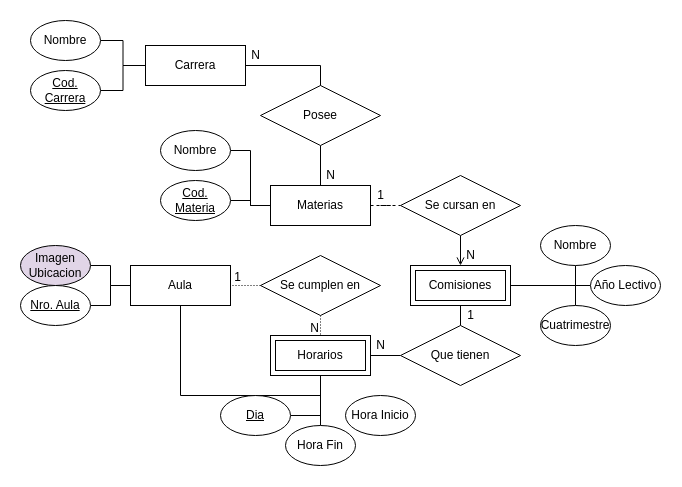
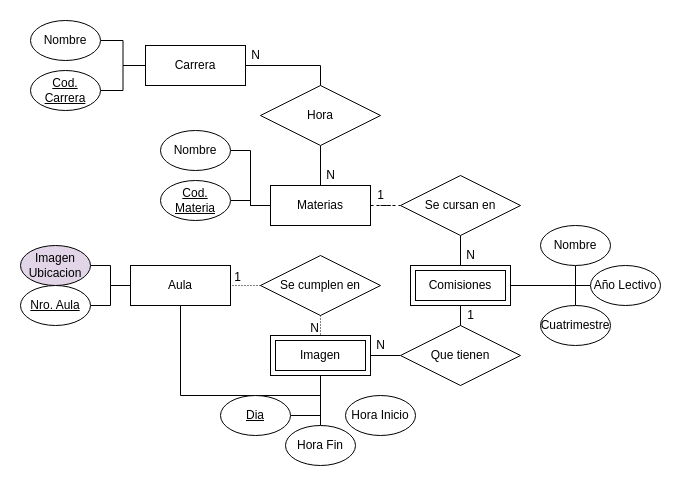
  <mxCell id="0" />
  <mxCell id="1" parent="0" />
  <mxCell id="2" style="edgeStyle=orthogonalEdgeStyle;rounded=0;orthogonalLoop=1;jettySize=auto;html=1;exitX=0.5;exitY=1;exitDx=0;exitDy=0;endArrow=none;endFill=0;" edge="1" parent="1" source="3" target="7"><mxGeometry relative="1" as="geometry" /></mxCell>
- <mxCell id="3" value="Posee" style="shape=rhombus;perimeter=rhombusPerimeter;whiteSpace=wrap;html=1;align=center;" vertex="1" parent="1"><mxGeometry x="260" y="85" width="120" height="60" as="geometry" /></mxCell>
+ <mxCell id="3" value="Hora" style="shape=rhombus;perimeter=rhombusPerimeter;whiteSpace=wrap;html=1;align=center;" vertex="1" parent="1"><mxGeometry x="260" y="85" width="120" height="60" as="geometry" /></mxCell>
  <mxCell id="4" style="edgeStyle=orthogonalEdgeStyle;rounded=0;orthogonalLoop=1;jettySize=auto;html=1;exitX=0;exitY=0.5;exitDx=0;exitDy=0;entryX=1;entryY=0.5;entryDx=0;entryDy=0;endArrow=none;endFill=0;" edge="1" parent="1" source="7" target="17"><mxGeometry relative="1" as="geometry" /></mxCell>
  <mxCell id="5" style="edgeStyle=orthogonalEdgeStyle;rounded=0;orthogonalLoop=1;jettySize=auto;html=1;exitX=0;exitY=0.5;exitDx=0;exitDy=0;endArrow=none;endFill=0;" edge="1" parent="1" source="7" target="16"><mxGeometry relative="1" as="geometry" /></mxCell>
  <mxCell id="6" style="edgeStyle=orthogonalEdgeStyle;rounded=0;orthogonalLoop=1;jettySize=auto;html=1;exitX=1;exitY=0.5;exitDx=0;exitDy=0;endArrow=none;endFill=0;dashed=1;" edge="1" parent="1" source="7" target="28"><mxGeometry relative="1" as="geometry" /></mxCell>
  <mxCell id="7" value="Materias" style="whiteSpace=wrap;html=1;align=center;" vertex="1" parent="1"><mxGeometry x="270" y="185" width="100" height="40" as="geometry" /></mxCell>
  <mxCell id="8" style="edgeStyle=orthogonalEdgeStyle;rounded=0;orthogonalLoop=1;jettySize=auto;html=1;exitX=1;exitY=0.5;exitDx=0;exitDy=0;entryX=0.5;entryY=0;entryDx=0;entryDy=0;endArrow=none;endFill=0;" edge="1" parent="1" source="11" target="3"><mxGeometry relative="1" as="geometry" /></mxCell>
  <mxCell id="9" style="edgeStyle=orthogonalEdgeStyle;rounded=0;orthogonalLoop=1;jettySize=auto;html=1;exitX=0;exitY=0.5;exitDx=0;exitDy=0;entryX=1;entryY=0.5;entryDx=0;entryDy=0;endArrow=none;endFill=0;" edge="1" parent="1" source="11" target="14"><mxGeometry relative="1" as="geometry" /></mxCell>
  <mxCell id="10" style="edgeStyle=orthogonalEdgeStyle;rounded=0;orthogonalLoop=1;jettySize=auto;html=1;exitX=0;exitY=0.5;exitDx=0;exitDy=0;entryX=1;entryY=0.5;entryDx=0;entryDy=0;endArrow=none;endFill=0;" edge="1" parent="1" source="11" target="15"><mxGeometry relative="1" as="geometry" /></mxCell>
  <mxCell id="11" value="Carrera" style="whiteSpace=wrap;html=1;align=center;" vertex="1" parent="1"><mxGeometry x="145" y="45" width="100" height="40" as="geometry" /></mxCell>
  <mxCell id="12" value="N" style="text;html=1;align=center;verticalAlign=middle;resizable=0;points=[];autosize=1;" vertex="1" parent="1"><mxGeometry x="245" y="45" width="20" height="20" as="geometry" /></mxCell>
  <mxCell id="13" value="N" style="text;html=1;align=center;verticalAlign=middle;resizable=0;points=[];autosize=1;" vertex="1" parent="1"><mxGeometry x="320" y="165" width="20" height="20" as="geometry" /></mxCell>
  <mxCell id="14" value="Nombre" style="ellipse;whiteSpace=wrap;html=1;align=center;" vertex="1" parent="1"><mxGeometry x="30" y="20" width="70" height="40" as="geometry" /></mxCell>
  <mxCell id="15" value="Cod. Carrera" style="ellipse;whiteSpace=wrap;html=1;align=center;fontStyle=4;" vertex="1" parent="1"><mxGeometry x="30" y="70" width="70" height="40" as="geometry" /></mxCell>
  <mxCell id="16" value="Cod. Materia" style="ellipse;whiteSpace=wrap;html=1;align=center;fontStyle=4;" vertex="1" parent="1"><mxGeometry x="160" y="180" width="70" height="40" as="geometry" /></mxCell>
  <mxCell id="17" value="Nombre" style="ellipse;whiteSpace=wrap;html=1;align=center;" vertex="1" parent="1"><mxGeometry x="160" y="130" width="70" height="40" as="geometry" /></mxCell>
  <mxCell id="18" style="edgeStyle=orthogonalEdgeStyle;rounded=0;orthogonalLoop=1;jettySize=auto;html=1;exitX=0.5;exitY=1;exitDx=0;exitDy=0;entryX=0.5;entryY=0;entryDx=0;entryDy=0;endArrow=none;endFill=0;" edge="1" parent="1" source="21" target="40"><mxGeometry relative="1" as="geometry" /></mxCell>
  <mxCell id="19" style="edgeStyle=orthogonalEdgeStyle;rounded=0;orthogonalLoop=1;jettySize=auto;html=1;exitX=1;exitY=0.5;exitDx=0;exitDy=0;entryX=0.5;entryY=1;entryDx=0;entryDy=0;endArrow=none;endFill=0;" edge="1" parent="1" source="21" target="41"><mxGeometry relative="1" as="geometry" /></mxCell>
  <mxCell id="20" style="edgeStyle=orthogonalEdgeStyle;rounded=0;orthogonalLoop=1;jettySize=auto;html=1;exitX=1;exitY=0.5;exitDx=0;exitDy=0;entryX=0.5;entryY=0;entryDx=0;entryDy=0;endArrow=none;endFill=0;" edge="1" parent="1" source="21" target="42"><mxGeometry relative="1" as="geometry" /></mxCell>
  <mxCell id="21" value="Comisiones" style="shape=ext;margin=3;double=1;whiteSpace=wrap;html=1;align=center;" vertex="1" parent="1"><mxGeometry x="410" y="265" width="100" height="40" as="geometry" /></mxCell>
  <mxCell id="22" style="edgeStyle=orthogonalEdgeStyle;rounded=0;orthogonalLoop=1;jettySize=auto;html=1;exitX=0;exitY=0.5;exitDx=0;exitDy=0;entryX=1;entryY=0.5;entryDx=0;entryDy=0;endArrow=none;endFill=0;" edge="1" parent="1" source="24" target="26"><mxGeometry relative="1" as="geometry" /></mxCell>
  <mxCell id="23" style="edgeStyle=orthogonalEdgeStyle;rounded=0;orthogonalLoop=1;jettySize=auto;html=1;exitX=0;exitY=0.5;exitDx=0;exitDy=0;entryX=1;entryY=0.5;entryDx=0;entryDy=0;endArrow=none;endFill=0;" edge="1" parent="1" source="24" target="25"><mxGeometry relative="1" as="geometry" /></mxCell>
  <mxCell id="24" value="Aula" style="whiteSpace=wrap;html=1;align=center;" vertex="1" parent="1"><mxGeometry x="130" y="265" width="100" height="40" as="geometry" /></mxCell>
  <mxCell id="25" value="Nro. Aula" style="ellipse;whiteSpace=wrap;html=1;align=center;fontStyle=4;" vertex="1" parent="1"><mxGeometry x="20" y="285" width="70" height="40" as="geometry" /></mxCell>
  <mxCell id="26" value="Imagen Ubicacion" style="ellipse;whiteSpace=wrap;html=1;align=center;fillColor=#e1d5e7;" vertex="1" parent="1"><mxGeometry x="20" y="245" width="70" height="40" as="geometry" /></mxCell>
- <mxCell id="27" style="edgeStyle=orthogonalEdgeStyle;rounded=0;orthogonalLoop=1;jettySize=auto;html=1;exitX=0.5;exitY=1;exitDx=0;exitDy=0;entryX=0.5;entryY=0;entryDx=0;entryDy=0;endArrow=open;endFill=0;" edge="1" parent="1" source="28" target="21"><mxGeometry relative="1" as="geometry" /></mxCell>
+ <mxCell id="27" style="edgeStyle=orthogonalEdgeStyle;rounded=0;orthogonalLoop=1;jettySize=auto;html=1;exitX=0.5;exitY=1;exitDx=0;exitDy=0;entryX=0.5;entryY=0;entryDx=0;entryDy=0;endArrow=none;endFill=0;" edge="1" parent="1" source="28" target="21"><mxGeometry relative="1" as="geometry" /></mxCell>
  <mxCell id="28" value="Se cursan en" style="shape=rhombus;perimeter=rhombusPerimeter;whiteSpace=wrap;html=1;align=center;" vertex="1" parent="1"><mxGeometry x="400" y="175" width="120" height="60" as="geometry" /></mxCell>
  <mxCell id="29" value="1" style="text;html=1;align=center;verticalAlign=middle;resizable=0;points=[];autosize=1;" vertex="1" parent="1"><mxGeometry x="370" y="185" width="20" height="20" as="geometry" /></mxCell>
  <mxCell id="30" value="N" style="text;html=1;align=center;verticalAlign=middle;resizable=0;points=[];autosize=1;" vertex="1" parent="1"><mxGeometry x="460" y="245" width="20" height="20" as="geometry" /></mxCell>
  <mxCell id="31" style="edgeStyle=orthogonalEdgeStyle;rounded=0;orthogonalLoop=1;jettySize=auto;html=1;exitX=0.5;exitY=1;exitDx=0;exitDy=0;endArrow=none;endFill=0;" edge="1" parent="1" source="34" target="46"><mxGeometry relative="1" as="geometry" /></mxCell>
  <mxCell id="32" style="edgeStyle=orthogonalEdgeStyle;rounded=0;orthogonalLoop=1;jettySize=auto;html=1;exitX=0.5;exitY=1;exitDx=0;exitDy=0;entryX=1;entryY=0.5;entryDx=0;entryDy=0;endArrow=none;endFill=0;" edge="1" parent="1" source="34" target="45"><mxGeometry relative="1" as="geometry" /></mxCell>
  <mxCell id="33" style="edgeStyle=orthogonalEdgeStyle;rounded=0;orthogonalLoop=1;jettySize=auto;html=1;exitX=0.5;exitY=1;exitDx=0;exitDy=0;endArrow=none;endFill=0;" edge="1" parent="1" source="34" target="24"><mxGeometry relative="1" as="geometry" /></mxCell>
- <mxCell id="34" value="Horarios" style="shape=ext;margin=3;double=1;whiteSpace=wrap;html=1;align=center;" vertex="1" parent="1"><mxGeometry x="270" y="335" width="100" height="40" as="geometry" /></mxCell>
+ <mxCell id="34" value="Imagen" style="shape=ext;margin=3;double=1;whiteSpace=wrap;html=1;align=center;" vertex="1" parent="1"><mxGeometry x="270" y="335" width="100" height="40" as="geometry" /></mxCell>
  <mxCell id="35" value="" style="endArrow=none;html=1;rounded=0;dashed=1;dashPattern=1 2;exitX=0.5;exitY=1;exitDx=0;exitDy=0;entryX=0.5;entryY=0;entryDx=0;entryDy=0;edgeStyle=orthogonalEdgeStyle;" edge="1" parent="1" source="48" target="34"><mxGeometry relative="1" as="geometry"><mxPoint x="140" y="385" as="sourcePoint" /><mxPoint x="300" y="385" as="targetPoint" /></mxGeometry></mxCell>
  <mxCell id="36" value="N" style="resizable=0;html=1;align=right;verticalAlign=bottom;" connectable="0" vertex="1" parent="35"><mxGeometry x="1" relative="1" as="geometry"><mxPoint x="-1" y="1" as="offset" /></mxGeometry></mxCell>
  <mxCell id="37" value="N" style="text;html=1;align=center;verticalAlign=middle;resizable=0;points=[];autosize=1;" vertex="1" parent="1"><mxGeometry x="370" y="335" width="20" height="20" as="geometry" /></mxCell>
  <mxCell id="38" value="1" style="text;html=1;align=center;verticalAlign=middle;resizable=0;points=[];autosize=1;" vertex="1" parent="1"><mxGeometry x="460" y="305" width="20" height="20" as="geometry" /></mxCell>
  <mxCell id="39" style="edgeStyle=orthogonalEdgeStyle;rounded=0;orthogonalLoop=1;jettySize=auto;html=1;exitX=0;exitY=0.5;exitDx=0;exitDy=0;entryX=1;entryY=0.5;entryDx=0;entryDy=0;endArrow=none;endFill=0;" edge="1" parent="1" source="40" target="34"><mxGeometry relative="1" as="geometry" /></mxCell>
  <mxCell id="40" value="Que tienen" style="shape=rhombus;perimeter=rhombusPerimeter;whiteSpace=wrap;html=1;align=center;" vertex="1" parent="1"><mxGeometry x="400" y="325" width="120" height="60" as="geometry" /></mxCell>
  <mxCell id="41" value="Nombre" style="ellipse;whiteSpace=wrap;html=1;align=center;" vertex="1" parent="1"><mxGeometry x="540" y="225" width="70" height="40" as="geometry" /></mxCell>
  <mxCell id="42" value="Cuatrimestre" style="ellipse;whiteSpace=wrap;html=1;align=center;" vertex="1" parent="1"><mxGeometry x="540" y="305" width="70" height="40" as="geometry" /></mxCell>
  <mxCell id="43" value="" style="edgeStyle=orthogonalEdgeStyle;rounded=0;orthogonalLoop=1;jettySize=auto;html=1;endArrow=none;endFill=0;" edge="1" parent="1" source="44" target="21"><mxGeometry relative="1" as="geometry" /></mxCell>
  <mxCell id="44" value="Año Lectivo" style="ellipse;whiteSpace=wrap;html=1;align=center;" vertex="1" parent="1"><mxGeometry x="590" y="265" width="70" height="40" as="geometry" /></mxCell>
  <mxCell id="45" value="Dia" style="ellipse;whiteSpace=wrap;html=1;align=center;fontStyle=4;" vertex="1" parent="1"><mxGeometry x="220" y="395" width="70" height="40" as="geometry" /></mxCell>
  <mxCell id="46" value="Hora Fin" style="ellipse;whiteSpace=wrap;html=1;align=center;fontStyle=0;strokeColor=#000000;" vertex="1" parent="1"><mxGeometry x="285" y="425" width="70" height="40" as="geometry" /></mxCell>
  <mxCell id="47" value="Hora Inicio" style="ellipse;whiteSpace=wrap;html=1;align=center;fontStyle=0;" vertex="1" parent="1"><mxGeometry x="345" y="395" width="70" height="40" as="geometry" /></mxCell>
  <mxCell id="48" value="Se cumplen en" style="shape=rhombus;perimeter=rhombusPerimeter;whiteSpace=wrap;html=1;align=center;strokeColor=#000000;" vertex="1" parent="1"><mxGeometry x="260" y="255" width="120" height="60" as="geometry" /></mxCell>
  <mxCell id="49" value="" style="endArrow=none;html=1;rounded=0;dashed=1;dashPattern=1 2;exitX=0;exitY=0.5;exitDx=0;exitDy=0;entryX=1;entryY=0.5;entryDx=0;entryDy=0;" edge="1" parent="1" source="48" target="24"><mxGeometry relative="1" as="geometry"><mxPoint x="70" y="435" as="sourcePoint" /><mxPoint x="230" y="435" as="targetPoint" /></mxGeometry></mxCell>
  <mxCell id="50" value="1" style="resizable=0;html=1;align=right;verticalAlign=bottom;" connectable="0" vertex="1" parent="49"><mxGeometry x="1" relative="1" as="geometry"><mxPoint x="11" as="offset" /></mxGeometry></mxCell>
